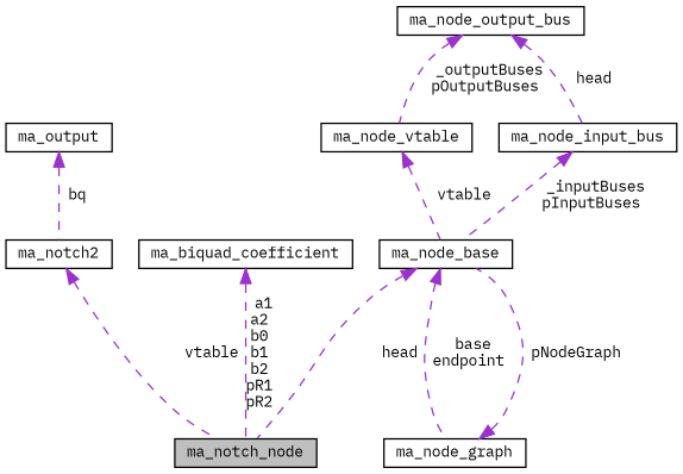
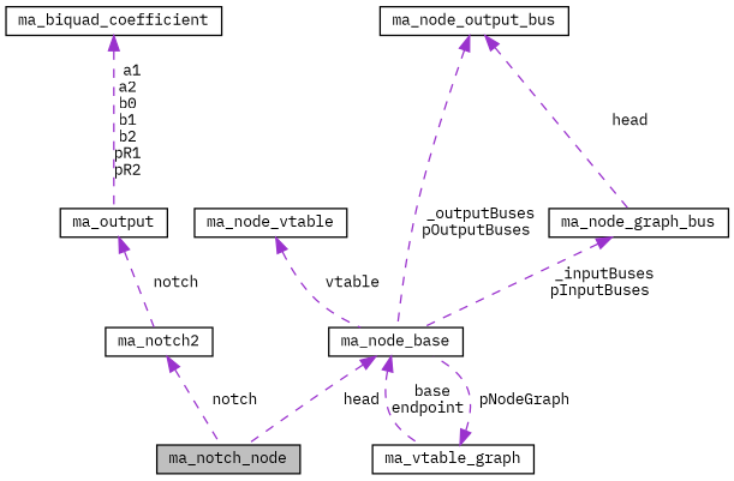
  digraph {
    fontname="IBM Plex Mono"
    node [color=black fillcolor=white fontname="IBM Plex Mono" fontsize=10 shape=record style=filled]
    edge [color=darkorchid3 dir=back fontname="IBM Plex Mono" fontsize=10 labelfontname=Helvetica labelfontsize=10 style=dashed]
    n1 [fillcolor=grey75 fontcolor=black height=0.2 label=ma_notch_node width=0.4]
    n2 [height=0.2 label=ma_notch2 width=0.4]
    n3 [height=0.2 label=ma_output width=0.4]
    n4 [height=0.2 label=ma_biquad_coefficient width=0.4]
    n5 [height=0.2 label=ma_node_base width=0.4]
-   n6 [height=0.2 label=ma_node_graph width=0.4]
+   n6 [height=0.2 label=ma_vtable_graph width=0.4]
    n7 [height=0.2 label=ma_node_vtable width=0.4]
-   n8 [height=0.2 label=ma_node_input_bus width=0.4]
+   n8 [height=0.2 label=ma_node_graph_bus width=0.4]
    n9 [height=0.2 label=ma_node_output_bus width=0.4]
-   n2 -> n1 [label=" vtable"]
-   n3 -> n2 [label=" bq"]
-   n4 -> n1 [label=" a1\na2\nb0\nb1\nb2\npR1\npR2"]
+   n2 -> n1 [label=" notch"]
+   n3 -> n2 [label=" notch"]
+   n4 -> n3 [label=" a1\na2\nb0\nb1\nb2\npR1\npR2"]
    n5 -> n1 [label=" head"]
    n5 -> n6 [label=" base\nendpoint"]
    n6 -> n5 [label=" pNodeGraph"]
    n7 -> n5 [label=" vtable"]
    n8 -> n5 [label=" _inputBuses\npInputBuses"]
-   n9 -> n7 [label=" _outputBuses\npOutputBuses"]
+   n9 -> n5 [label=" _outputBuses\npOutputBuses"]
    n9 -> n8 [label=" head"]
  }
